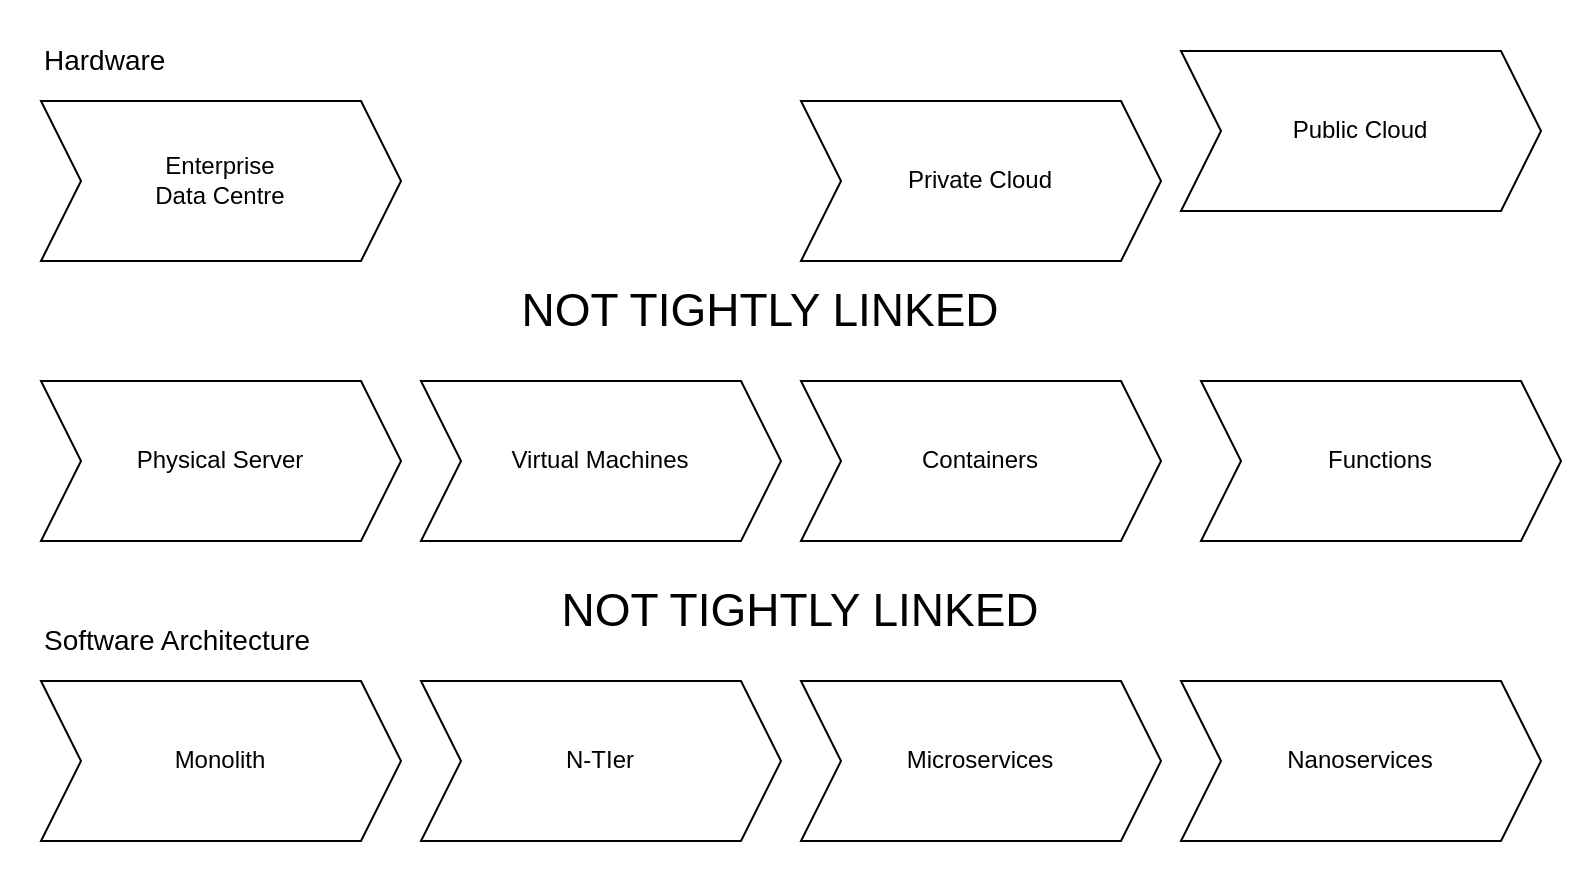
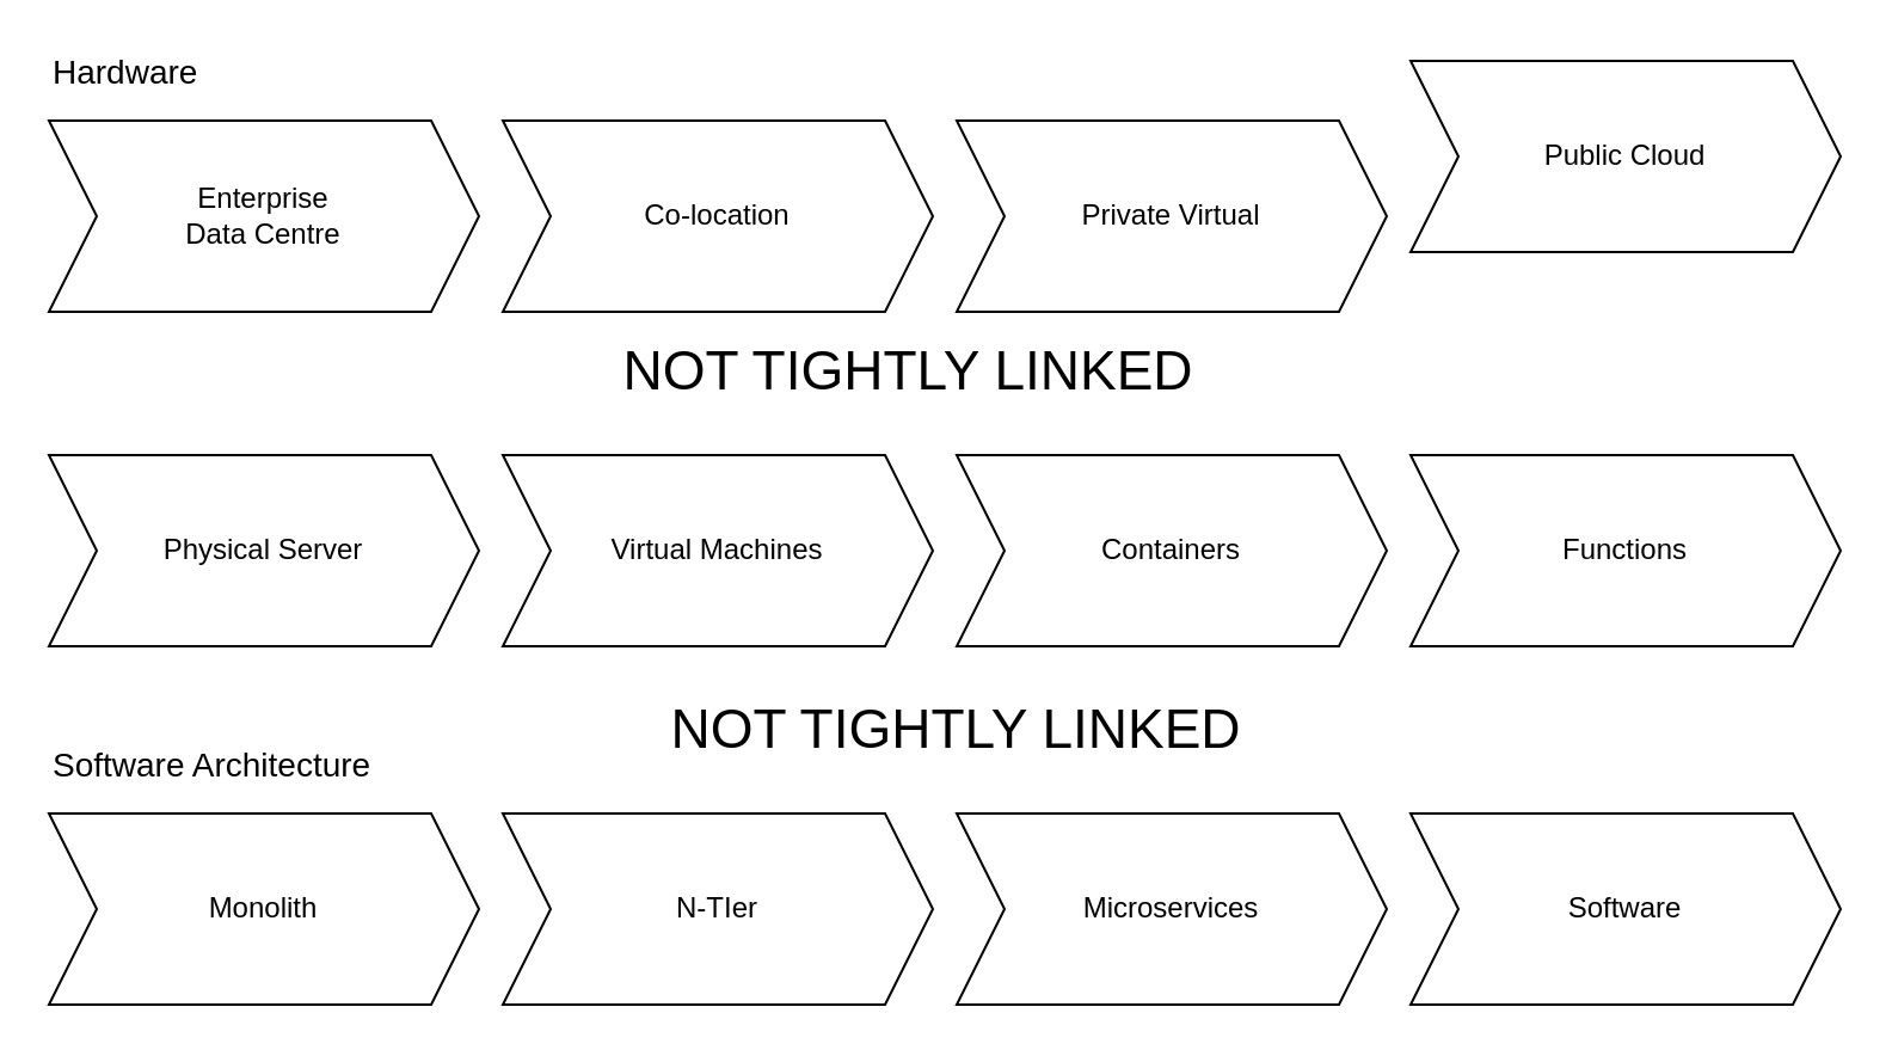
  <mxCell id="0" />
  <mxCell id="1" parent="0" />
  <mxCell id="2" value="Enterprise&lt;br&gt;Data Centre" style="shape=step;perimeter=stepPerimeter;whiteSpace=wrap;html=1;fixedSize=1;" parent="1" vertex="1"><mxGeometry x="20" y="50" width="180" height="80" as="geometry" /></mxCell>
- <mxCell id="4" value="Private Cloud" style="shape=step;perimeter=stepPerimeter;whiteSpace=wrap;html=1;fixedSize=1;" parent="1" vertex="1"><mxGeometry x="400" y="50" width="180" height="80" as="geometry" /></mxCell>
+ <mxCell id="3" value="Co-location" style="shape=step;perimeter=stepPerimeter;whiteSpace=wrap;html=1;fixedSize=1;" parent="1" vertex="1"><mxGeometry x="210" y="50" width="180" height="80" as="geometry" /></mxCell>
+ <mxCell id="4" value="Private Virtual" style="shape=step;perimeter=stepPerimeter;whiteSpace=wrap;html=1;fixedSize=1;" parent="1" vertex="1"><mxGeometry x="400" y="50" width="180" height="80" as="geometry" /></mxCell>
  <mxCell id="5" value="Public Cloud" style="shape=step;perimeter=stepPerimeter;whiteSpace=wrap;html=1;fixedSize=1;" parent="1" vertex="1"><mxGeometry x="590" y="25" width="180" height="80" as="geometry" /></mxCell>
  <mxCell id="6" value="Hardware" style="text;html=1;strokeColor=none;fillColor=none;align=left;verticalAlign=middle;whiteSpace=wrap;rounded=0;fontSize=14;" parent="1" vertex="1"><mxGeometry x="20" y="20" width="40" height="20" as="geometry" /></mxCell>
  <mxCell id="7" value="Physical Server" style="shape=step;perimeter=stepPerimeter;whiteSpace=wrap;html=1;fixedSize=1;" parent="1" vertex="1"><mxGeometry x="20" y="190" width="180" height="80" as="geometry" /></mxCell>
  <mxCell id="8" value="Virtual Machines" style="shape=step;perimeter=stepPerimeter;whiteSpace=wrap;html=1;fixedSize=1;" parent="1" vertex="1"><mxGeometry x="210" y="190" width="180" height="80" as="geometry" /></mxCell>
  <mxCell id="9" value="Containers" style="shape=step;perimeter=stepPerimeter;whiteSpace=wrap;html=1;fixedSize=1;" parent="1" vertex="1"><mxGeometry x="400" y="190" width="180" height="80" as="geometry" /></mxCell>
- <mxCell id="10" value="Functions" style="shape=step;perimeter=stepPerimeter;whiteSpace=wrap;html=1;fixedSize=1;" parent="1" vertex="1"><mxGeometry x="600" y="190" width="180" height="80" as="geometry" /></mxCell>
+ <mxCell id="10" value="Functions" style="shape=step;perimeter=stepPerimeter;whiteSpace=wrap;html=1;fixedSize=1;" parent="1" vertex="1"><mxGeometry x="590" y="190" width="180" height="80" as="geometry" /></mxCell>
  <mxCell id="11" value="Monolith" style="shape=step;perimeter=stepPerimeter;whiteSpace=wrap;html=1;fixedSize=1;" parent="1" vertex="1"><mxGeometry x="20" y="340" width="180" height="80" as="geometry" /></mxCell>
  <mxCell id="12" value="N-TIer" style="shape=step;perimeter=stepPerimeter;whiteSpace=wrap;html=1;fixedSize=1;" parent="1" vertex="1"><mxGeometry x="210" y="340" width="180" height="80" as="geometry" /></mxCell>
  <mxCell id="13" value="Microservices" style="shape=step;perimeter=stepPerimeter;whiteSpace=wrap;html=1;fixedSize=1;" parent="1" vertex="1"><mxGeometry x="400" y="340" width="180" height="80" as="geometry" /></mxCell>
- <mxCell id="14" value="Nanoservices" style="shape=step;perimeter=stepPerimeter;whiteSpace=wrap;html=1;fixedSize=1;" parent="1" vertex="1"><mxGeometry x="590" y="340" width="180" height="80" as="geometry" /></mxCell>
+ <mxCell id="14" value="Software" style="shape=step;perimeter=stepPerimeter;whiteSpace=wrap;html=1;fixedSize=1;" parent="1" vertex="1"><mxGeometry x="590" y="340" width="180" height="80" as="geometry" /></mxCell>
  <mxCell id="15" value="Software Architecture" style="text;html=1;strokeColor=none;fillColor=none;align=left;verticalAlign=middle;whiteSpace=wrap;rounded=0;fontSize=14;" parent="1" vertex="1"><mxGeometry x="20" y="310" width="160" height="20" as="geometry" /></mxCell>
  <mxCell id="16" value="NOT TIGHTLY LINKED" style="text;html=1;strokeColor=none;fillColor=none;align=center;verticalAlign=middle;whiteSpace=wrap;rounded=0;fontSize=23;" vertex="1" parent="1"><mxGeometry x="150" y="130" width="460" height="50" as="geometry" /></mxCell>
  <mxCell id="17" value="NOT TIGHTLY LINKED" style="text;html=1;strokeColor=none;fillColor=none;align=center;verticalAlign=middle;whiteSpace=wrap;rounded=0;fontSize=23;" vertex="1" parent="1"><mxGeometry x="170" y="280" width="460" height="50" as="geometry" /></mxCell>
